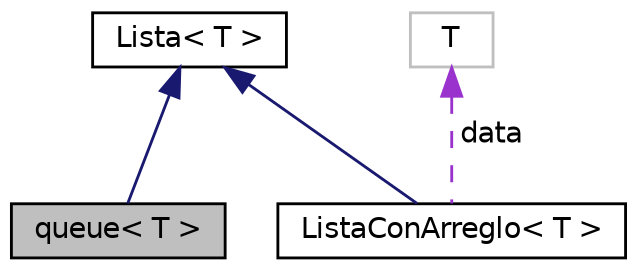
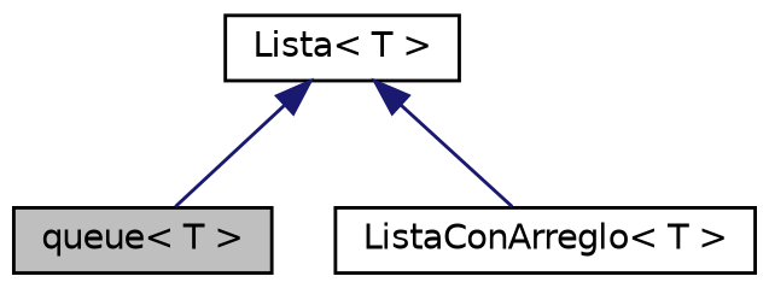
  digraph {
    node [color=black fillcolor=white fontname=Helvetica fontsize=10 shape=record style=filled]
    edge [color=midnightblue dir=back fontname=Helvetica fontsize=10 labelfontname=Helvetica labelfontsize=10 style=solid]
    n1 [fillcolor=grey75 fontcolor=black height=0.2 label="queue\< T \>" width=0.4]
    n2 [height=0.2 label="ListaConArreglo\< T \>" width=0.4]
    n3 [height=0.2 label="Lista\< T \>" width=0.4]
-   n4 [color=grey75 height=0.2 label=T width=0.4]
    n3 -> n1
    n3 -> n2
-   n4 -> n2 [color=darkorchid3 label=" data" style=dashed]
  }
